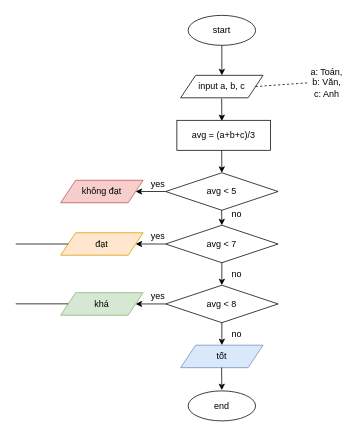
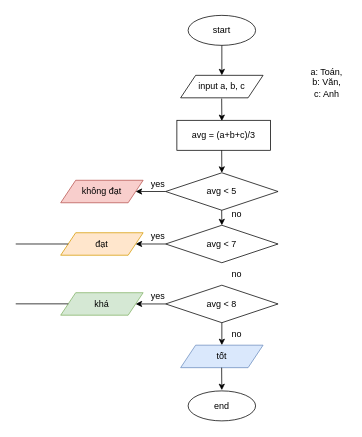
  <mxCell id="0" />
  <mxCell id="1" parent="0" />
  <mxCell id="2" value="start" style="ellipse;whiteSpace=wrap;html=1;" parent="1" vertex="1"><mxGeometry x="250" y="20" width="90" height="40" as="geometry" /></mxCell>
  <mxCell id="3" value="" style="endArrow=classic;html=1;rounded=0;exitX=0.5;exitY=1;exitDx=0;exitDy=0;" parent="1" source="2" edge="1"><mxGeometry width="50" height="50" relative="1" as="geometry"><mxPoint x="280" y="150" as="sourcePoint" /><mxPoint x="295" y="100" as="targetPoint" /></mxGeometry></mxCell>
  <mxCell id="4" value="input a, b, c" style="shape=parallelogram;perimeter=parallelogramPerimeter;whiteSpace=wrap;html=1;fixedSize=1;" parent="1" vertex="1"><mxGeometry x="240" y="100" width="110" height="30" as="geometry" /></mxCell>
  <mxCell id="5" value="avg &amp;lt; 5" style="rhombus;whiteSpace=wrap;html=1;" parent="1" vertex="1"><mxGeometry x="220" y="230" width="150" height="50" as="geometry" /></mxCell>
  <mxCell id="6" value="" style="endArrow=classic;html=1;rounded=0;exitX=0.5;exitY=1;exitDx=0;exitDy=0;" parent="1" edge="1"><mxGeometry width="50" height="50" relative="1" as="geometry"><mxPoint x="294.77" y="131" as="sourcePoint" /><mxPoint x="295" y="161" as="targetPoint" /></mxGeometry></mxCell>
  <mxCell id="7" value="end" style="ellipse;whiteSpace=wrap;html=1;" vertex="1" parent="1"><mxGeometry x="250" y="521" width="90" height="40" as="geometry" /></mxCell>
  <mxCell id="8" value="avg = (a+b+c)/3" style="rounded=0;whiteSpace=wrap;html=1;" vertex="1" parent="1"><mxGeometry x="235" y="160" width="125" height="40" as="geometry" /></mxCell>
  <mxCell id="9" value="a: Toán, b: Văn,&lt;div&gt;c: Anh&lt;/div&gt;" style="text;html=1;align=center;verticalAlign=middle;whiteSpace=wrap;rounded=0;" vertex="1" parent="1"><mxGeometry x="410" y="95" width="50" height="30" as="geometry" /></mxCell>
- <mxCell id="10" value="" style="endArrow=none;dashed=1;html=1;rounded=0;exitX=1;exitY=0.5;exitDx=0;exitDy=0;entryX=0;entryY=0.5;entryDx=0;entryDy=0;" edge="1" parent="1" source="4" target="9"><mxGeometry width="50" height="50" relative="1" as="geometry"><mxPoint x="360" y="120" as="sourcePoint" /><mxPoint x="410" y="70" as="targetPoint" /></mxGeometry></mxCell>
  <mxCell id="11" value="avg &amp;lt; 7" style="rhombus;whiteSpace=wrap;html=1;" vertex="1" parent="1"><mxGeometry x="220" y="300" width="150" height="50" as="geometry" /></mxCell>
  <mxCell id="12" value="avg &amp;lt; 8" style="rhombus;whiteSpace=wrap;html=1;" vertex="1" parent="1"><mxGeometry x="220" y="380" width="150" height="50" as="geometry" /></mxCell>
  <mxCell id="13" value="" style="endArrow=classic;html=1;rounded=0;exitX=0.5;exitY=1;exitDx=0;exitDy=0;" edge="1" parent="1"><mxGeometry width="50" height="50" relative="1" as="geometry"><mxPoint x="294.77" y="200" as="sourcePoint" /><mxPoint x="295" y="230" as="targetPoint" /></mxGeometry></mxCell>
  <mxCell id="14" value="" style="endArrow=classic;html=1;rounded=0;exitX=0.5;exitY=1;exitDx=0;exitDy=0;entryX=0.5;entryY=0;entryDx=0;entryDy=0;" edge="1" parent="1" target="11"><mxGeometry width="50" height="50" relative="1" as="geometry"><mxPoint x="294.77" y="280" as="sourcePoint" /><mxPoint x="295" y="310" as="targetPoint" /></mxGeometry></mxCell>
- <mxCell id="15" value="" style="endArrow=classic;html=1;rounded=0;exitX=0.5;exitY=1;exitDx=0;exitDy=0;entryX=0.5;entryY=0;entryDx=0;entryDy=0;" edge="1" parent="1" source="11" target="12"><mxGeometry width="50" height="50" relative="1" as="geometry"><mxPoint x="304.77" y="290" as="sourcePoint" /><mxPoint x="305" y="310" as="targetPoint" /></mxGeometry></mxCell>
  <mxCell id="16" value="no" style="text;html=1;align=center;verticalAlign=middle;whiteSpace=wrap;rounded=0;" vertex="1" parent="1"><mxGeometry x="290" y="270" width="50" height="30" as="geometry" /></mxCell>
  <mxCell id="17" value="no" style="text;html=1;align=center;verticalAlign=middle;whiteSpace=wrap;rounded=0;" vertex="1" parent="1"><mxGeometry x="290" y="350" width="50" height="30" as="geometry" /></mxCell>
  <mxCell id="18" value="" style="endArrow=classic;html=1;rounded=0;exitX=0.5;exitY=1;exitDx=0;exitDy=0;entryX=0.5;entryY=0;entryDx=0;entryDy=0;" edge="1" parent="1"><mxGeometry width="50" height="50" relative="1" as="geometry"><mxPoint x="295" y="430" as="sourcePoint" /><mxPoint x="295" y="460" as="targetPoint" /></mxGeometry></mxCell>
  <mxCell id="19" value="no" style="text;html=1;align=center;verticalAlign=middle;whiteSpace=wrap;rounded=0;" vertex="1" parent="1"><mxGeometry x="290" y="430" width="50" height="30" as="geometry" /></mxCell>
  <mxCell id="20" value="" style="endArrow=classic;html=1;rounded=0;exitX=0;exitY=0.5;exitDx=0;exitDy=0;" edge="1" parent="1" source="5"><mxGeometry width="50" height="50" relative="1" as="geometry"><mxPoint x="250" y="360" as="sourcePoint" /><mxPoint x="180" y="255" as="targetPoint" /></mxGeometry></mxCell>
  <mxCell id="21" value="không đạt" style="shape=parallelogram;perimeter=parallelogramPerimeter;whiteSpace=wrap;html=1;fixedSize=1;fillColor=#f8cecc;strokeColor=#b85450;" vertex="1" parent="1"><mxGeometry x="80" y="240" width="110" height="30" as="geometry" /></mxCell>
  <mxCell id="22" value="yes" style="text;html=1;align=center;verticalAlign=middle;whiteSpace=wrap;rounded=0;" vertex="1" parent="1"><mxGeometry x="185" y="230" width="50" height="30" as="geometry" /></mxCell>
  <mxCell id="23" value="" style="endArrow=classic;html=1;rounded=0;exitX=0;exitY=0.5;exitDx=0;exitDy=0;" edge="1" parent="1"><mxGeometry width="50" height="50" relative="1" as="geometry"><mxPoint x="220" y="325" as="sourcePoint" /><mxPoint x="180" y="325" as="targetPoint" /></mxGeometry></mxCell>
  <mxCell id="24" value="đạt" style="shape=parallelogram;perimeter=parallelogramPerimeter;whiteSpace=wrap;html=1;fixedSize=1;fillColor=#ffe6cc;strokeColor=#d79b00;" vertex="1" parent="1"><mxGeometry x="80" y="310" width="110" height="30" as="geometry" /></mxCell>
  <mxCell id="25" value="yes" style="text;html=1;align=center;verticalAlign=middle;whiteSpace=wrap;rounded=0;" vertex="1" parent="1"><mxGeometry x="185" y="300" width="50" height="30" as="geometry" /></mxCell>
  <mxCell id="26" value="" style="endArrow=classic;html=1;rounded=0;exitX=0;exitY=0.5;exitDx=0;exitDy=0;" edge="1" parent="1"><mxGeometry width="50" height="50" relative="1" as="geometry"><mxPoint x="220" y="405" as="sourcePoint" /><mxPoint x="180" y="405" as="targetPoint" /></mxGeometry></mxCell>
  <mxCell id="27" value="khá" style="shape=parallelogram;perimeter=parallelogramPerimeter;whiteSpace=wrap;html=1;fixedSize=1;fillColor=#d5e8d4;strokeColor=#82b366;" vertex="1" parent="1"><mxGeometry x="80" y="390" width="110" height="30" as="geometry" /></mxCell>
  <mxCell id="28" value="yes" style="text;html=1;align=center;verticalAlign=middle;whiteSpace=wrap;rounded=0;" vertex="1" parent="1"><mxGeometry x="185" y="380" width="50" height="30" as="geometry" /></mxCell>
  <mxCell id="29" value="tốt" style="shape=parallelogram;perimeter=parallelogramPerimeter;whiteSpace=wrap;html=1;fixedSize=1;fillColor=#dae8fc;strokeColor=#6c8ebf;" vertex="1" parent="1"><mxGeometry x="240" y="460" width="110" height="30" as="geometry" /></mxCell>
  <mxCell id="30" value="" style="endArrow=classic;html=1;rounded=0;exitX=0.5;exitY=1;exitDx=0;exitDy=0;" edge="1" parent="1"><mxGeometry width="50" height="50" relative="1" as="geometry"><mxPoint x="294.72" y="490" as="sourcePoint" /><mxPoint x="294.95" y="520" as="targetPoint" /></mxGeometry></mxCell>
  <mxCell id="31" value="" style="endArrow=none;html=1;rounded=0;entryX=0;entryY=0.5;entryDx=0;entryDy=0;" edge="1" parent="1" target="24"><mxGeometry width="50" height="50" relative="1" as="geometry"><mxPoint x="20" y="325" as="sourcePoint" /><mxPoint x="90" y="330" as="targetPoint" /></mxGeometry></mxCell>
  <mxCell id="32" value="" style="endArrow=none;html=1;rounded=0;entryX=0;entryY=0.5;entryDx=0;entryDy=0;" edge="1" parent="1"><mxGeometry width="50" height="50" relative="1" as="geometry"><mxPoint x="20" y="404.87" as="sourcePoint" /><mxPoint x="90" y="404.87" as="targetPoint" /></mxGeometry></mxCell>
